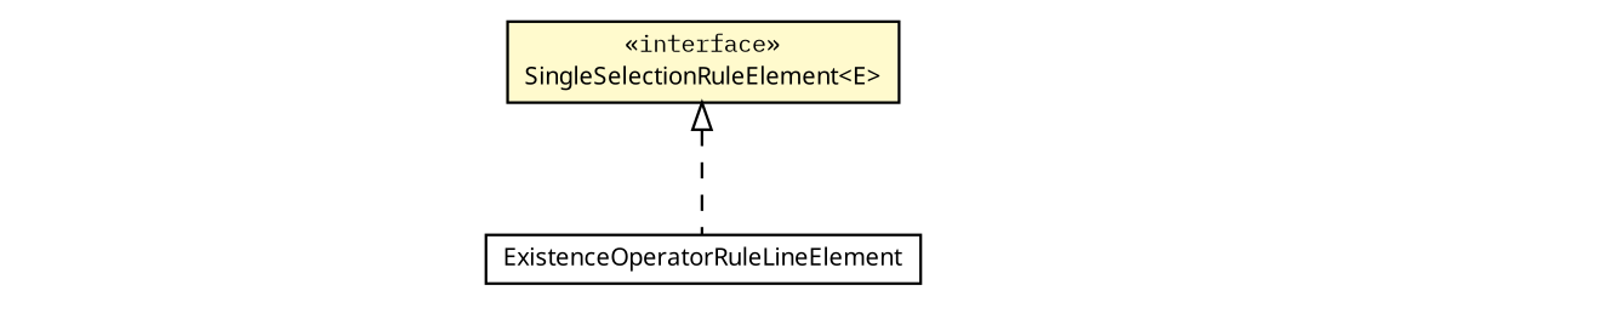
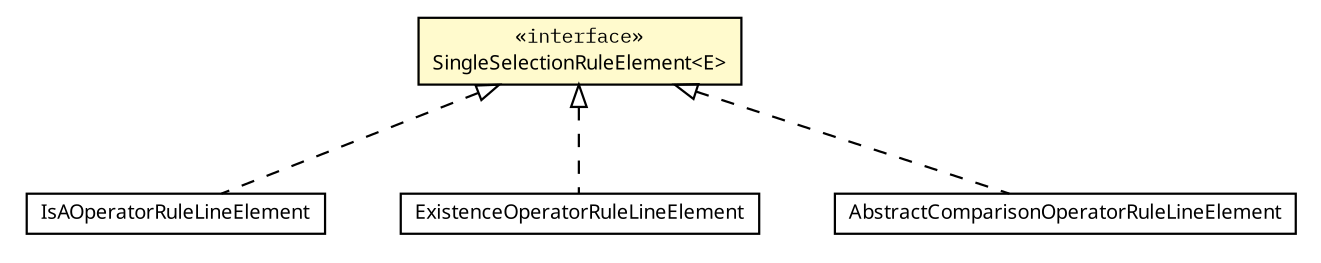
  digraph {
    fontname="IBM Plex Mono"
    nodesep=0.25
    ranksep=0.5
    node [fontcolor=black fontname="IBM Plex Mono" fontsize=9.0 shape=plaintext]
    edge [arrowtail=empty dir=back fontname="IBM Plex Mono" fontsize=10 headport=p labelfontname="Trebuchet MS" labelfontsize=10 style=dashed tailport=p]
    n1 [label=<<table title="se.cambio.cds.gdl.model.readable.rule.lines.elements.SingleSelectionRuleElement" border="0" cellborder="1" cellspacing="0" cellpadding="2" port="p" bgcolor="lemonChiffon" href="./SingleSelectionRuleElement.html"> 		<tr><td><table border="0" cellspacing="0" cellpadding="1"> <tr><td align="center" balign="center"> &#171;interface&#187; </td></tr> <tr><td align="center" balign="center"><font face="Trebuchet MS"> SingleSelectionRuleElement&lt;E&gt; </font></td></tr> 		</table></td></tr> 		</table>>]
+   n2 [label=<<table title="se.cambio.cds.gdl.model.readable.rule.lines.elements.IsAOperatorRuleLineElement" border="0" cellborder="1" cellspacing="0" cellpadding="2" port="p" href="./IsAOperatorRuleLineElement.html"> 		<tr><td><table border="0" cellspacing="0" cellpadding="1"> <tr><td align="center" balign="center"><font face="Trebuchet MS"> IsAOperatorRuleLineElement </font></td></tr> 		</table></td></tr> 		</table>>]
    n3 [label=<<table title="se.cambio.cds.gdl.model.readable.rule.lines.elements.ExistenceOperatorRuleLineElement" border="0" cellborder="1" cellspacing="0" cellpadding="2" port="p" href="./ExistenceOperatorRuleLineElement.html"> 		<tr><td><table border="0" cellspacing="0" cellpadding="1"> <tr><td align="center" balign="center"><font face="Trebuchet MS"> ExistenceOperatorRuleLineElement </font></td></tr> 		</table></td></tr> 		</table>>]
+   n4 [label=<<table title="se.cambio.cds.gdl.model.readable.rule.lines.elements.AbstractComparisonOperatorRuleLineElement" border="0" cellborder="1" cellspacing="0" cellpadding="2" port="p" href="./AbstractComparisonOperatorRuleLineElement.html"> 		<tr><td><table border="0" cellspacing="0" cellpadding="1"> <tr><td align="center" balign="center"><font face="Trebuchet MS"> AbstractComparisonOperatorRuleLineElement </font></td></tr> 		</table></td></tr> 		</table>>]
+   n1 -> n2
    n1 -> n3
+   n1 -> n4
  }
